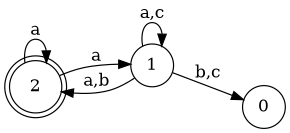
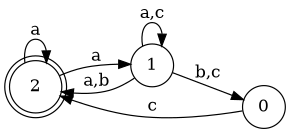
  digraph {
    rankdir=LR
    node [shape=circle]
    2 [shape=doublecircle]
    1
    0
    2 -> 2 [label=a]
    2 -> 1 [label=a]
    1 -> 2 [label="a,b"]
    1 -> 1 [label="a,c"]
    1 -> 0 [label="b,c"]
+   0 -> 2 [label=c]
  }
